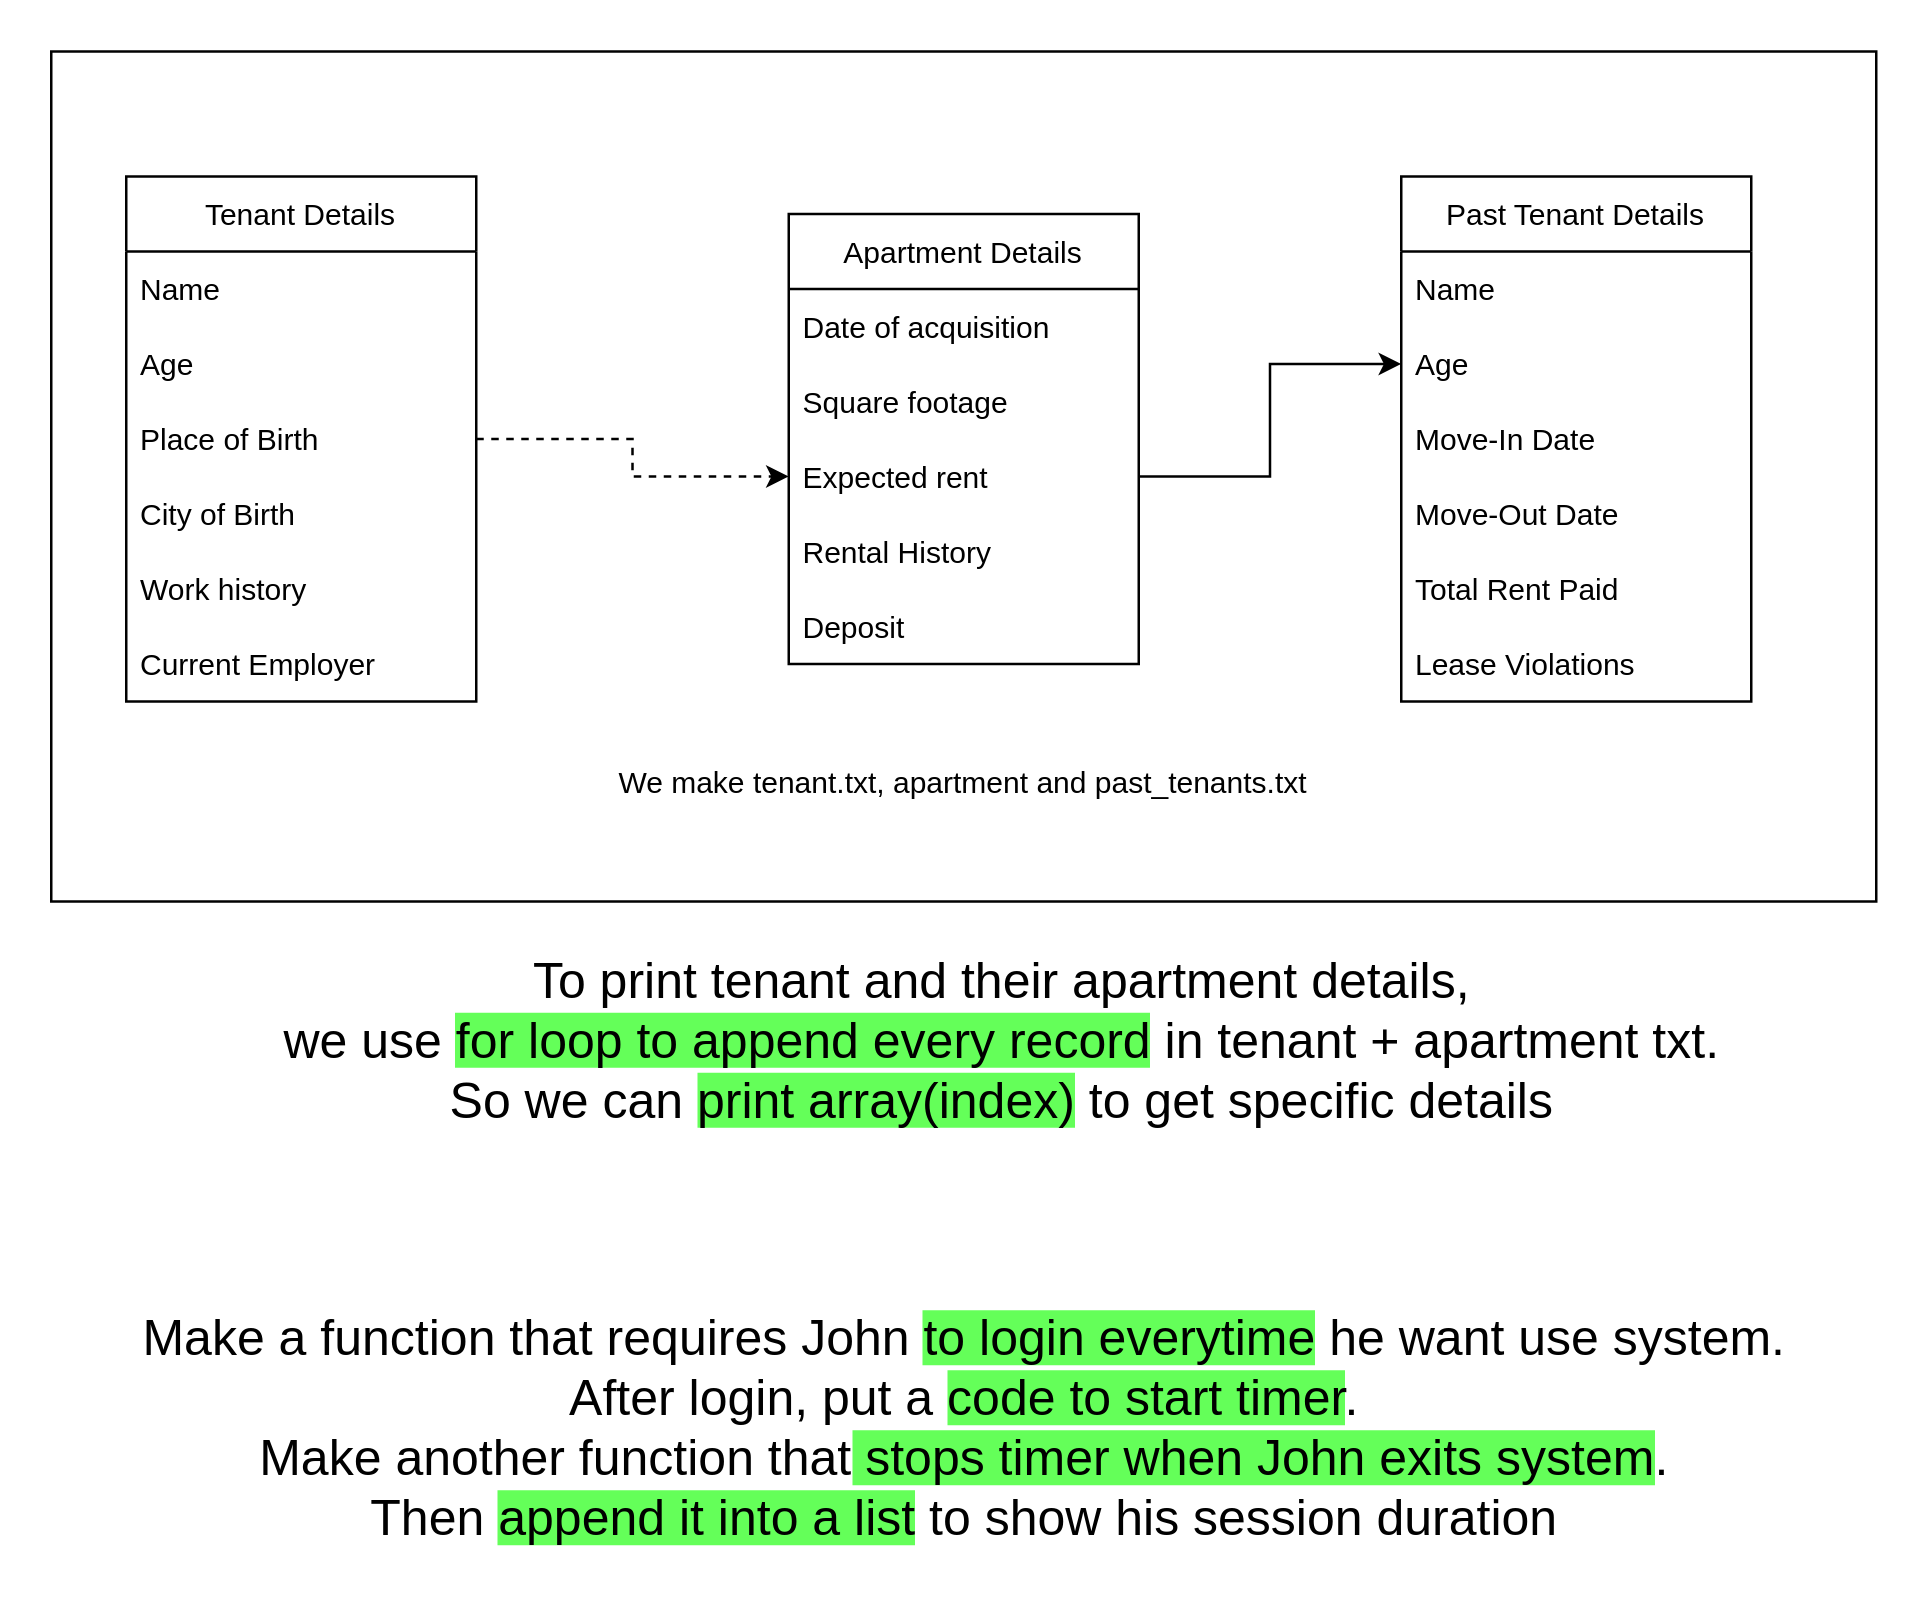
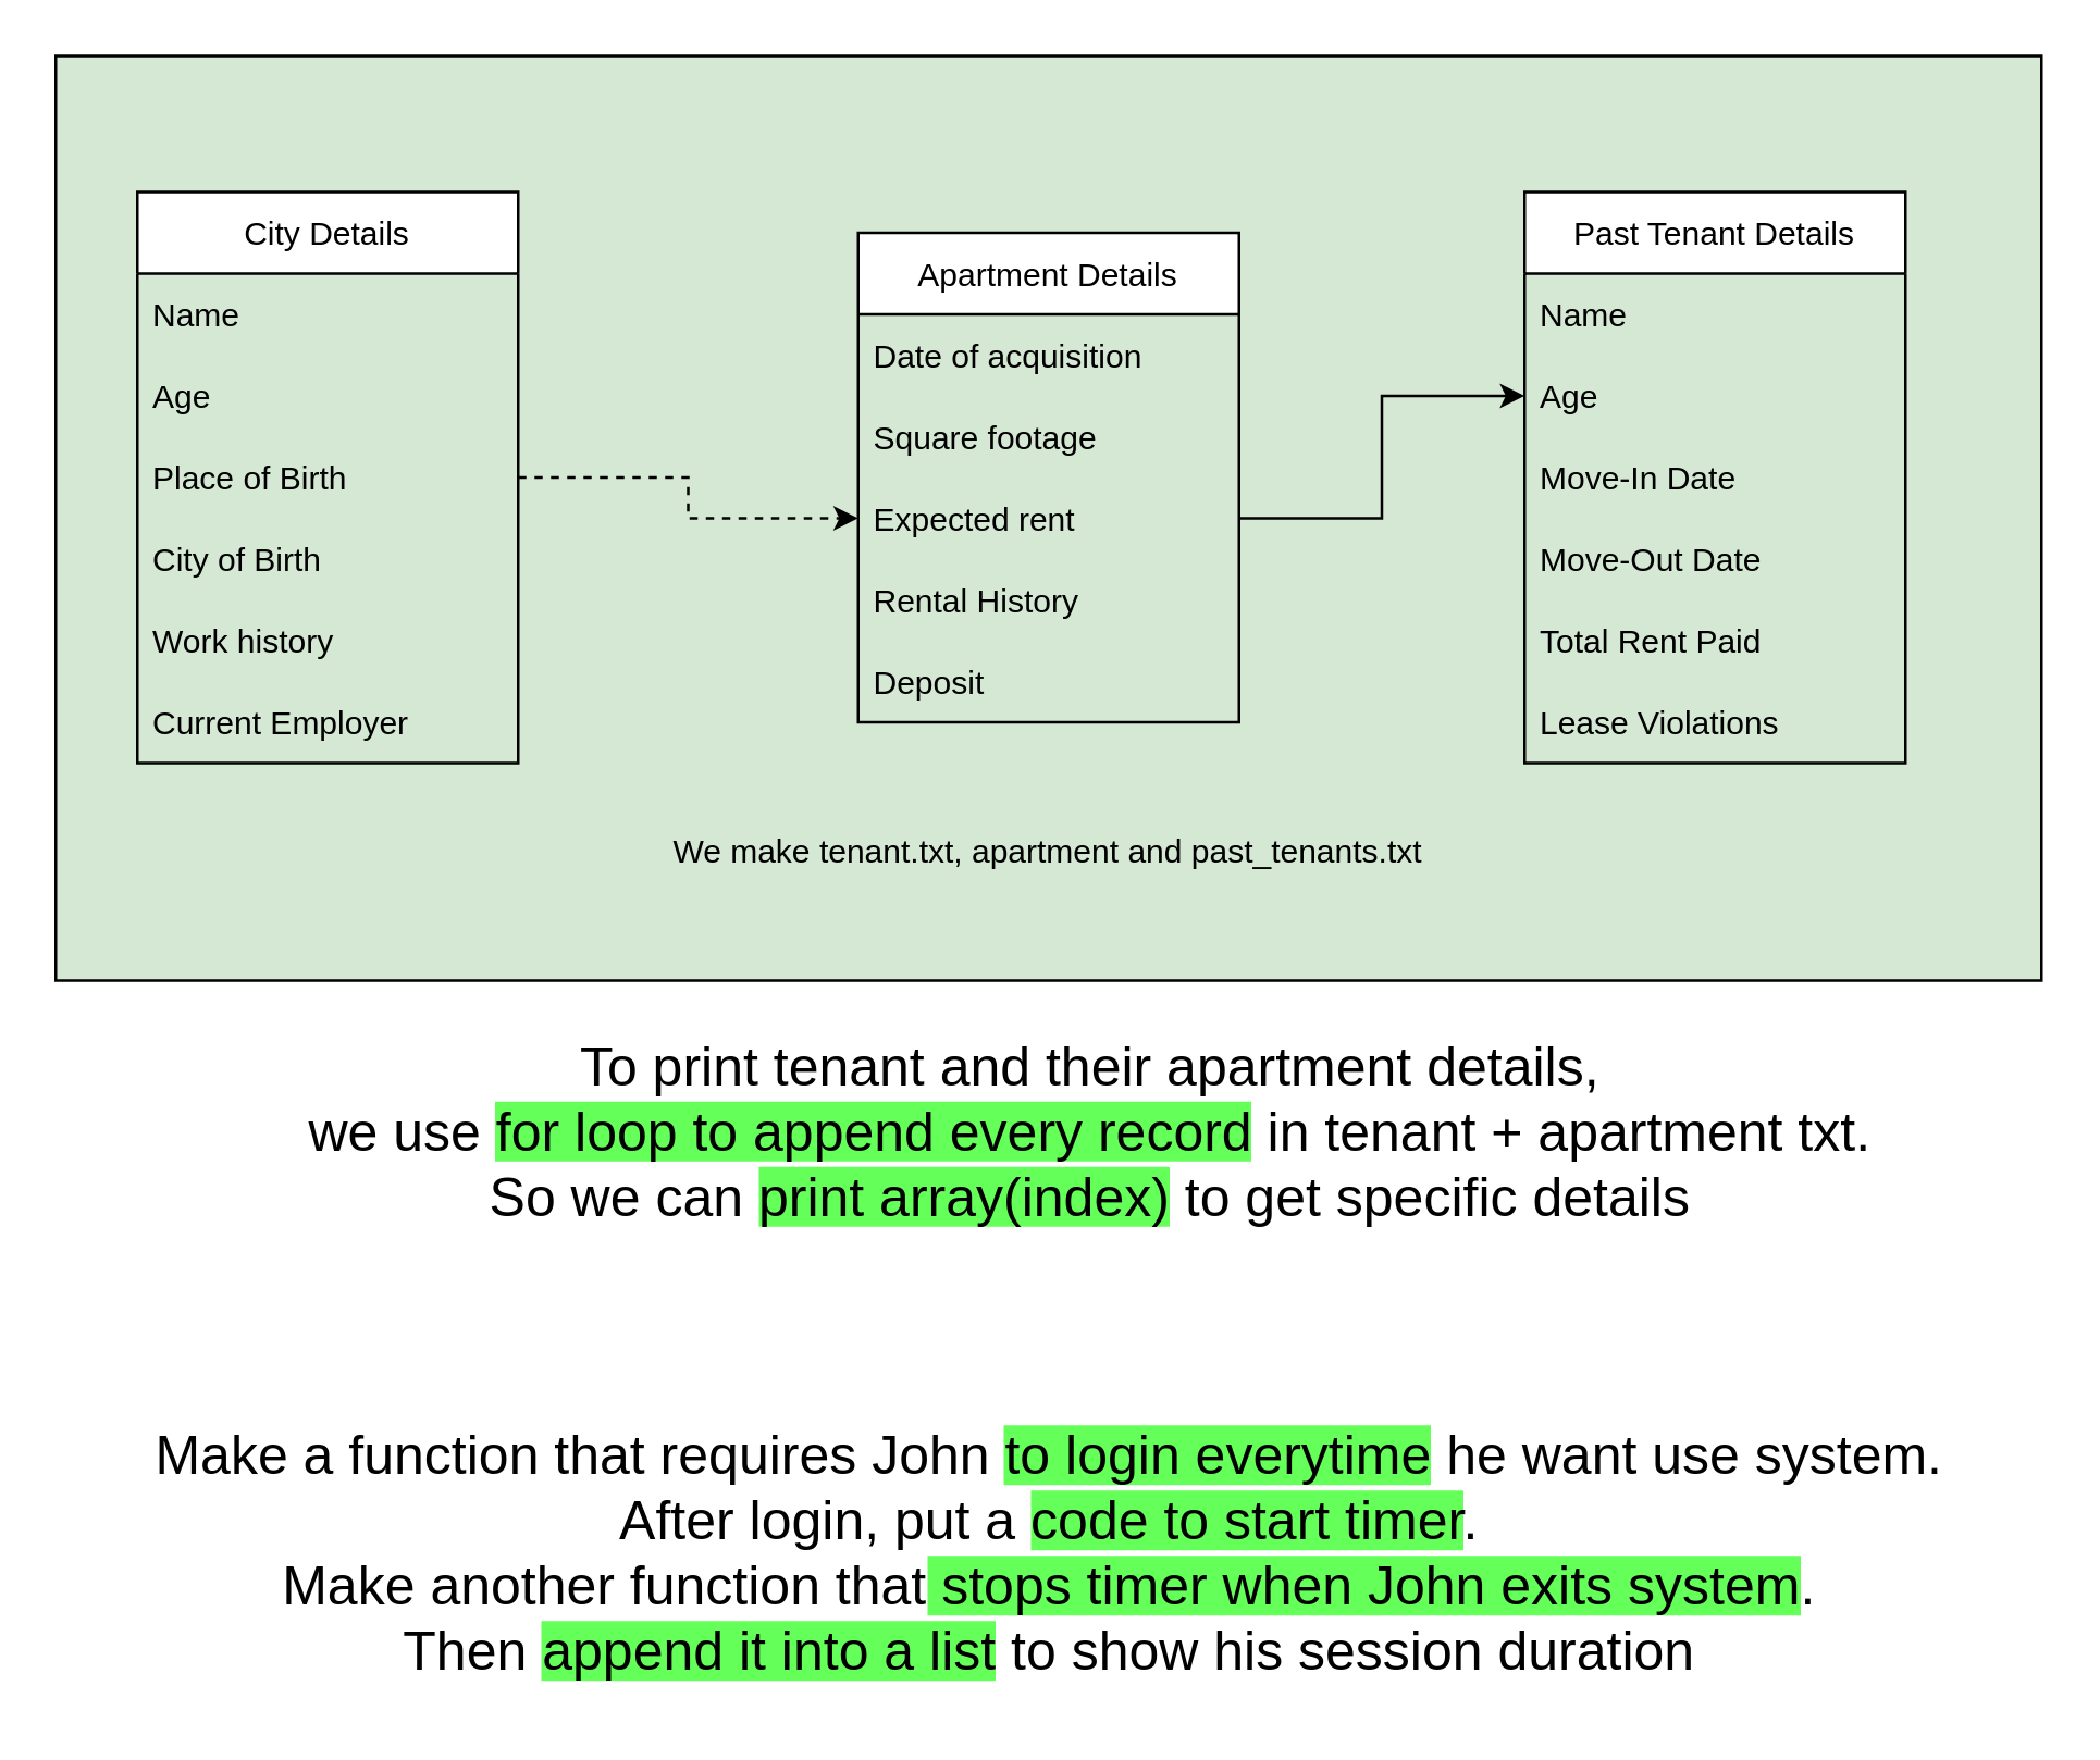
  <mxCell id="0" />
  <mxCell id="1" parent="0" />
- <mxCell id="2" value="&lt;br&gt;&lt;br&gt;&lt;br&gt;&lt;br&gt;&lt;br&gt;&lt;br&gt;&lt;br&gt;&lt;br&gt;&lt;br&gt;&lt;br&gt;&lt;br&gt;&lt;br&gt;&lt;br&gt;&lt;br&gt;&lt;br&gt;&lt;br&gt;&lt;br&gt;We make tenant.txt, apartment and past_tenants.txt" style="rounded=0;whiteSpace=wrap;html=1;" vertex="1" parent="1"><mxGeometry x="20" y="20" width="730" height="340" as="geometry" /></mxCell>
- <mxCell id="3" value="Tenant Details" style="swimlane;fontStyle=0;childLayout=stackLayout;horizontal=1;startSize=30;horizontalStack=0;resizeParent=1;resizeParentMax=0;resizeLast=0;collapsible=1;marginBottom=0;" vertex="1" parent="1"><mxGeometry x="50" y="70" width="140" height="210" as="geometry" /></mxCell>
+ <mxCell id="2" value="&lt;br&gt;&lt;br&gt;&lt;br&gt;&lt;br&gt;&lt;br&gt;&lt;br&gt;&lt;br&gt;&lt;br&gt;&lt;br&gt;&lt;br&gt;&lt;br&gt;&lt;br&gt;&lt;br&gt;&lt;br&gt;&lt;br&gt;&lt;br&gt;&lt;br&gt;We make tenant.txt, apartment and past_tenants.txt" style="rounded=0;whiteSpace=wrap;html=1;fillColor=#d5e8d4;" vertex="1" parent="1"><mxGeometry x="20" y="20" width="730" height="340" as="geometry" /></mxCell>
+ <mxCell id="3" value="City Details" style="swimlane;fontStyle=0;childLayout=stackLayout;horizontal=1;startSize=30;horizontalStack=0;resizeParent=1;resizeParentMax=0;resizeLast=0;collapsible=1;marginBottom=0;" vertex="1" parent="1"><mxGeometry x="50" y="70" width="140" height="210" as="geometry" /></mxCell>
  <mxCell id="4" value="Name" style="text;strokeColor=none;fillColor=none;align=left;verticalAlign=middle;spacingLeft=4;spacingRight=4;overflow=hidden;points=[[0,0.5],[1,0.5]];portConstraint=eastwest;rotatable=0;" vertex="1" parent="3"><mxGeometry y="30" width="140" height="30" as="geometry" /></mxCell>
  <mxCell id="5" value="Age" style="text;strokeColor=none;fillColor=none;align=left;verticalAlign=middle;spacingLeft=4;spacingRight=4;overflow=hidden;points=[[0,0.5],[1,0.5]];portConstraint=eastwest;rotatable=0;" vertex="1" parent="3"><mxGeometry y="60" width="140" height="30" as="geometry" /></mxCell>
  <mxCell id="6" value="Place of Birth" style="text;strokeColor=none;fillColor=none;align=left;verticalAlign=middle;spacingLeft=4;spacingRight=4;overflow=hidden;points=[[0,0.5],[1,0.5]];portConstraint=eastwest;rotatable=0;" vertex="1" parent="3"><mxGeometry y="90" width="140" height="30" as="geometry" /></mxCell>
  <mxCell id="7" value="City of Birth" style="text;strokeColor=none;fillColor=none;align=left;verticalAlign=middle;spacingLeft=4;spacingRight=4;overflow=hidden;points=[[0,0.5],[1,0.5]];portConstraint=eastwest;rotatable=0;" vertex="1" parent="3"><mxGeometry y="120" width="140" height="30" as="geometry" /></mxCell>
  <mxCell id="8" value="Work history" style="text;strokeColor=none;fillColor=none;align=left;verticalAlign=middle;spacingLeft=4;spacingRight=4;overflow=hidden;points=[[0,0.5],[1,0.5]];portConstraint=eastwest;rotatable=0;" vertex="1" parent="3"><mxGeometry y="150" width="140" height="30" as="geometry" /></mxCell>
  <mxCell id="9" value="Current Employer" style="text;strokeColor=none;fillColor=none;align=left;verticalAlign=middle;spacingLeft=4;spacingRight=4;overflow=hidden;points=[[0,0.5],[1,0.5]];portConstraint=eastwest;rotatable=0;" vertex="1" parent="3"><mxGeometry y="180" width="140" height="30" as="geometry" /></mxCell>
  <mxCell id="10" value="Apartment Details" style="swimlane;fontStyle=0;childLayout=stackLayout;horizontal=1;startSize=30;horizontalStack=0;resizeParent=1;resizeParentMax=0;resizeLast=0;collapsible=1;marginBottom=0;" vertex="1" parent="1"><mxGeometry x="315" y="85" width="140" height="180" as="geometry" /></mxCell>
  <mxCell id="11" value="Date of acquisition" style="text;strokeColor=none;fillColor=none;align=left;verticalAlign=middle;spacingLeft=4;spacingRight=4;overflow=hidden;points=[[0,0.5],[1,0.5]];portConstraint=eastwest;rotatable=0;" vertex="1" parent="10"><mxGeometry y="30" width="140" height="30" as="geometry" /></mxCell>
  <mxCell id="12" value="Square footage" style="text;strokeColor=none;fillColor=none;align=left;verticalAlign=middle;spacingLeft=4;spacingRight=4;overflow=hidden;points=[[0,0.5],[1,0.5]];portConstraint=eastwest;rotatable=0;" vertex="1" parent="10"><mxGeometry y="60" width="140" height="30" as="geometry" /></mxCell>
  <mxCell id="13" value="Expected rent" style="text;strokeColor=none;fillColor=none;align=left;verticalAlign=middle;spacingLeft=4;spacingRight=4;overflow=hidden;points=[[0,0.5],[1,0.5]];portConstraint=eastwest;rotatable=0;" vertex="1" parent="10"><mxGeometry y="90" width="140" height="30" as="geometry" /></mxCell>
  <mxCell id="14" value="Rental History" style="text;strokeColor=none;fillColor=none;align=left;verticalAlign=middle;spacingLeft=4;spacingRight=4;overflow=hidden;points=[[0,0.5],[1,0.5]];portConstraint=eastwest;rotatable=0;" vertex="1" parent="10"><mxGeometry y="120" width="140" height="30" as="geometry" /></mxCell>
  <mxCell id="15" value="Deposit" style="text;strokeColor=none;fillColor=none;align=left;verticalAlign=middle;spacingLeft=4;spacingRight=4;overflow=hidden;points=[[0,0.5],[1,0.5]];portConstraint=eastwest;rotatable=0;" vertex="1" parent="10"><mxGeometry y="150" width="140" height="30" as="geometry" /></mxCell>
  <mxCell id="16" value="Past Tenant Details" style="swimlane;fontStyle=0;childLayout=stackLayout;horizontal=1;startSize=30;horizontalStack=0;resizeParent=1;resizeParentMax=0;resizeLast=0;collapsible=1;marginBottom=0;" vertex="1" parent="1"><mxGeometry x="560" y="70" width="140" height="210" as="geometry" /></mxCell>
  <mxCell id="17" value="Name" style="text;strokeColor=none;fillColor=none;align=left;verticalAlign=middle;spacingLeft=4;spacingRight=4;overflow=hidden;points=[[0,0.5],[1,0.5]];portConstraint=eastwest;rotatable=0;" vertex="1" parent="16"><mxGeometry y="30" width="140" height="30" as="geometry" /></mxCell>
  <mxCell id="18" value="Age" style="text;strokeColor=none;fillColor=none;align=left;verticalAlign=middle;spacingLeft=4;spacingRight=4;overflow=hidden;points=[[0,0.5],[1,0.5]];portConstraint=eastwest;rotatable=0;" vertex="1" parent="16"><mxGeometry y="60" width="140" height="30" as="geometry" /></mxCell>
  <mxCell id="19" value="Move-In Date" style="text;strokeColor=none;fillColor=none;align=left;verticalAlign=middle;spacingLeft=4;spacingRight=4;overflow=hidden;points=[[0,0.5],[1,0.5]];portConstraint=eastwest;rotatable=0;" vertex="1" parent="16"><mxGeometry y="90" width="140" height="30" as="geometry" /></mxCell>
  <mxCell id="20" value="Move-Out Date" style="text;strokeColor=none;fillColor=none;align=left;verticalAlign=middle;spacingLeft=4;spacingRight=4;overflow=hidden;points=[[0,0.5],[1,0.5]];portConstraint=eastwest;rotatable=0;" vertex="1" parent="16"><mxGeometry y="120" width="140" height="30" as="geometry" /></mxCell>
  <mxCell id="21" value="Total Rent Paid" style="text;strokeColor=none;fillColor=none;align=left;verticalAlign=middle;spacingLeft=4;spacingRight=4;overflow=hidden;points=[[0,0.5],[1,0.5]];portConstraint=eastwest;rotatable=0;" vertex="1" parent="16"><mxGeometry y="150" width="140" height="30" as="geometry" /></mxCell>
  <mxCell id="22" value="Lease Violations" style="text;strokeColor=none;fillColor=none;align=left;verticalAlign=middle;spacingLeft=4;spacingRight=4;overflow=hidden;points=[[0,0.5],[1,0.5]];portConstraint=eastwest;rotatable=0;" vertex="1" parent="16"><mxGeometry y="180" width="140" height="30" as="geometry" /></mxCell>
  <mxCell id="23" style="edgeStyle=orthogonalEdgeStyle;rounded=0;orthogonalLoop=1;jettySize=auto;html=1;exitX=1;exitY=0.5;exitDx=0;exitDy=0;entryX=0;entryY=0.5;entryDx=0;entryDy=0;" edge="1" parent="1" source="13" target="18"><mxGeometry relative="1" as="geometry" /></mxCell>
  <mxCell id="24" style="edgeStyle=orthogonalEdgeStyle;rounded=0;orthogonalLoop=1;jettySize=auto;html=1;exitX=1;exitY=0.5;exitDx=0;exitDy=0;entryX=0;entryY=0.5;entryDx=0;entryDy=0;dashed=1;" edge="1" parent="1" source="6" target="13"><mxGeometry relative="1" as="geometry" /></mxCell>
  <mxCell id="25" value="&lt;font style=&quot;font-size: 20px;&quot;&gt;To print tenant and their apartment details, &lt;br&gt;we use &lt;span style=&quot;background-color: rgb(100, 255, 89);&quot;&gt;for loop to append every record&lt;/span&gt; in tenant + apartment txt.&lt;br&gt;So we can &lt;span style=&quot;background-color: rgb(100, 255, 89);&quot;&gt;print array(index)&lt;/span&gt; to get specific details&lt;/font&gt;" style="text;html=1;align=center;verticalAlign=middle;resizable=0;points=[];autosize=1;strokeColor=none;fillColor=none;" vertex="1" parent="1"><mxGeometry x="100" y="370" width="600" height="90" as="geometry" /></mxCell>
  <mxCell id="26" value="Make a function that requires John &lt;span style=&quot;background-color: rgb(100, 255, 89);&quot;&gt;to login everytime&lt;/span&gt; he want use system.&lt;br&gt;After login, put a &lt;span style=&quot;background-color: rgb(100, 255, 89);&quot;&gt;code to start timer&lt;/span&gt;.&lt;br&gt;Make another function that&lt;span style=&quot;background-color: rgb(100, 255, 89);&quot;&gt; stops timer when John exits system&lt;/span&gt;.&lt;br&gt;Then &lt;span style=&quot;background-color: rgb(100, 255, 89);&quot;&gt;append it into a list&lt;/span&gt; to show his session duration" style="text;html=1;align=center;verticalAlign=middle;resizable=0;points=[];autosize=1;strokeColor=none;fillColor=none;fontSize=20;" vertex="1" parent="1"><mxGeometry x="45" y="515" width="680" height="110" as="geometry" /></mxCell>
